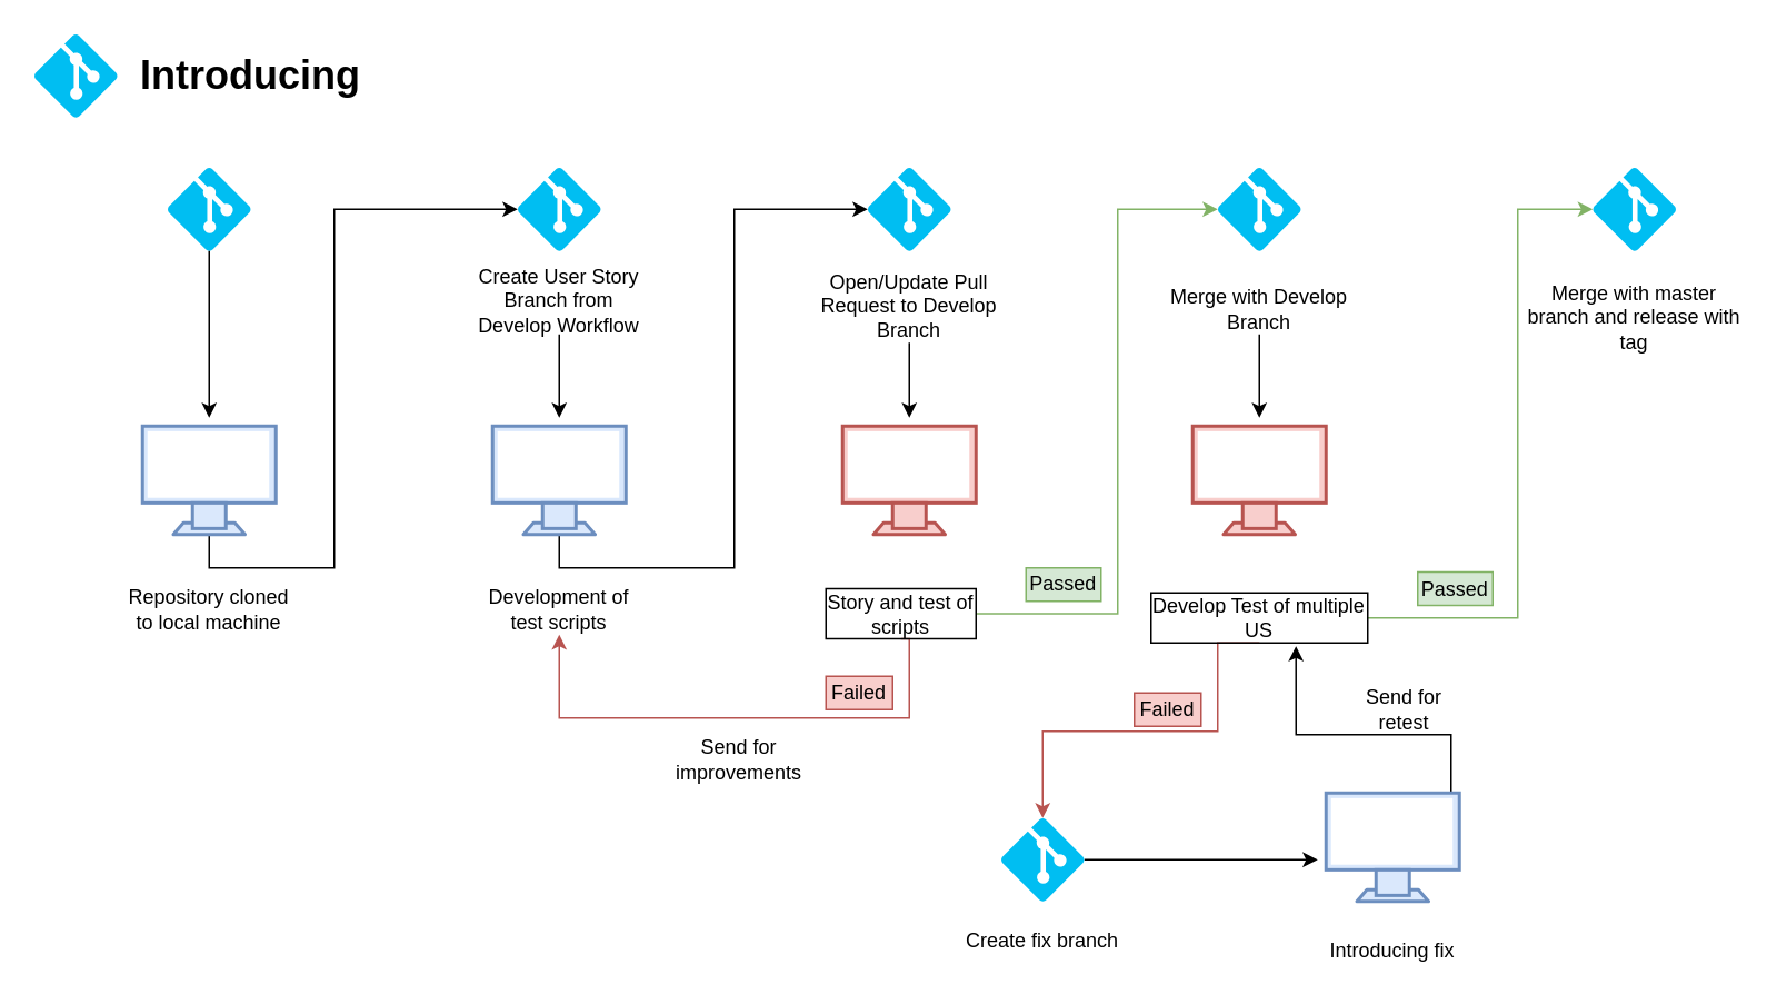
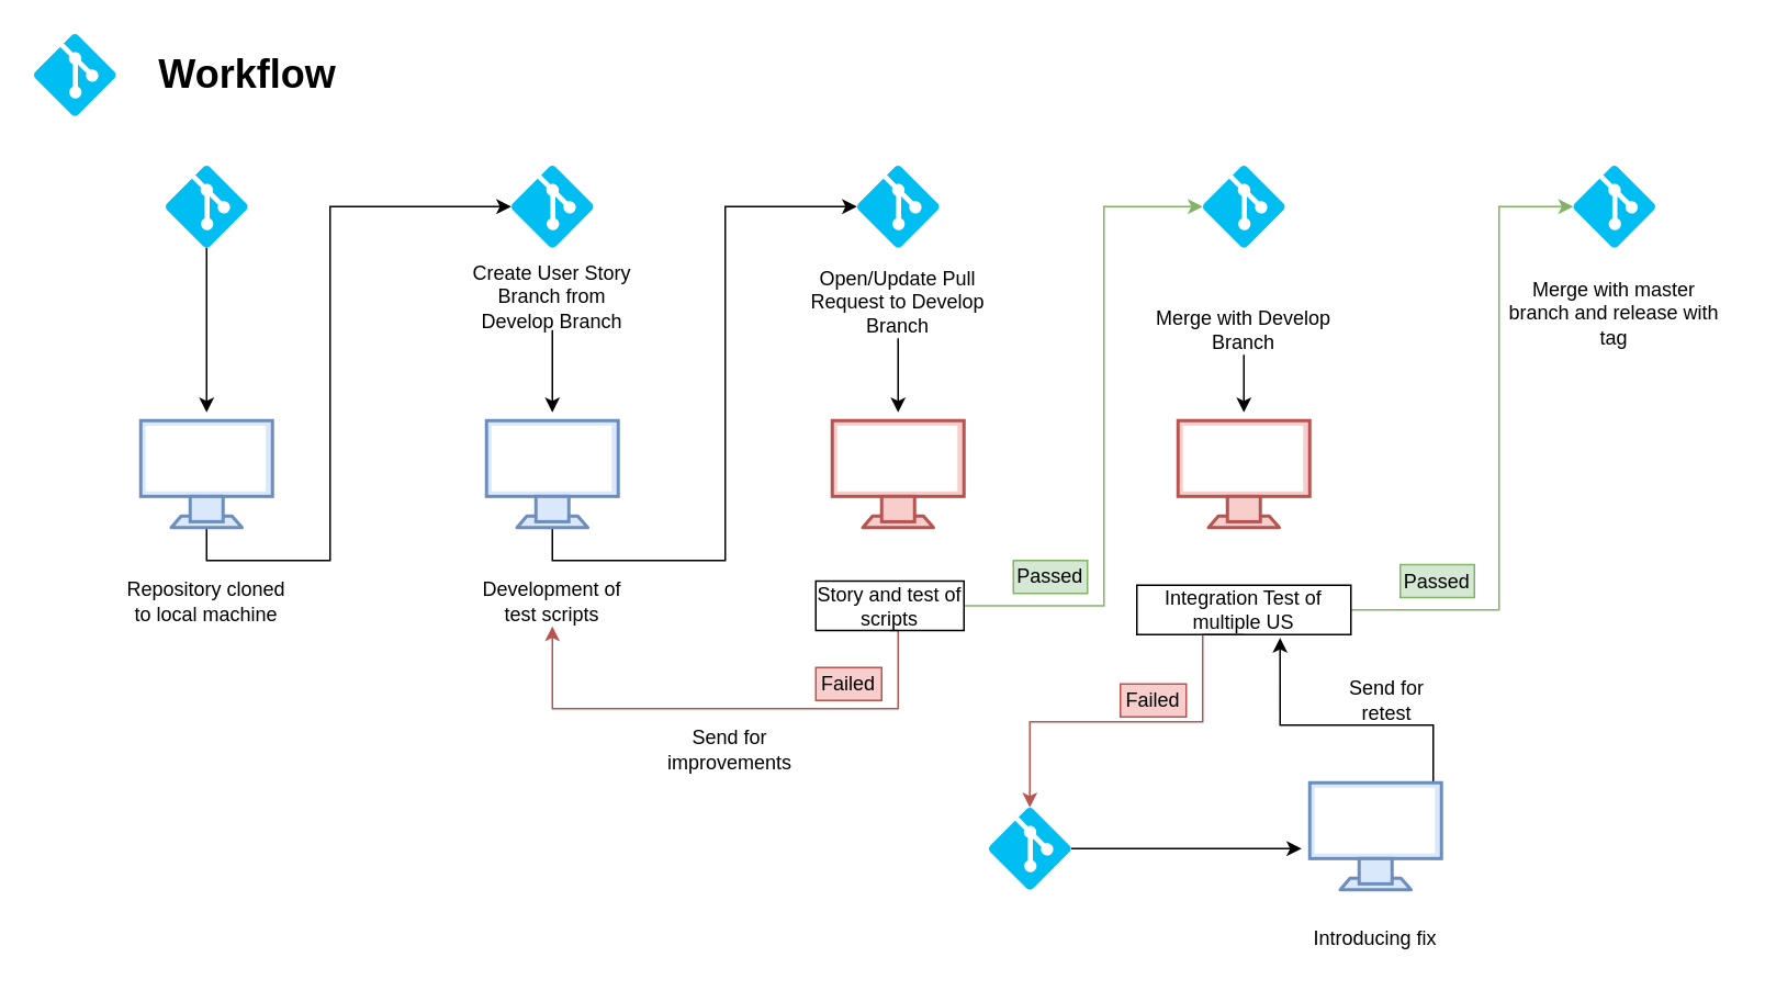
  <mxCell id="0" />
  <mxCell id="1" parent="0" />
  <mxCell id="2" value="" style="verticalLabelPosition=bottom;html=1;verticalAlign=top;align=center;strokeColor=none;fillColor=#00BEF2;shape=mxgraph.azure.git_repository;" vertex="1" parent="1"><mxGeometry x="20" y="20" width="50" height="50" as="geometry" /></mxCell>
- <mxCell id="3" value="&lt;h1&gt;Introducing&lt;/h1&gt;" style="text;html=1;strokeColor=none;fillColor=none;align=center;verticalAlign=middle;whiteSpace=wrap;rounded=0;" vertex="1" parent="1"><mxGeometry x="60" y="30" width="180" height="30" as="geometry" /></mxCell>
+ <mxCell id="3" value="&lt;h1&gt;Workflow&lt;/h1&gt;" style="text;html=1;strokeColor=none;fillColor=none;align=center;verticalAlign=middle;whiteSpace=wrap;rounded=0;" vertex="1" parent="1"><mxGeometry x="60" y="30" width="180" height="30" as="geometry" /></mxCell>
  <mxCell id="4" value="" style="verticalLabelPosition=bottom;html=1;verticalAlign=top;align=center;strokeColor=none;fillColor=#00BEF2;shape=mxgraph.azure.git_repository;" vertex="1" parent="1"><mxGeometry x="100" y="100" width="50" height="50" as="geometry" /></mxCell>
  <mxCell id="5" value="" style="endArrow=classic;html=1;exitX=0.5;exitY=1;exitDx=0;exitDy=0;exitPerimeter=0;entryX=0.5;entryY=0;entryDx=0;entryDy=0;entryPerimeter=0;" edge="1" parent="1" source="4"><mxGeometry width="50" height="50" relative="1" as="geometry"><mxPoint x="20" y="370" as="sourcePoint" /><mxPoint x="125" y="250" as="targetPoint" /></mxGeometry></mxCell>
  <mxCell id="6" style="edgeStyle=orthogonalEdgeStyle;rounded=0;orthogonalLoop=1;jettySize=auto;html=1;exitX=0.5;exitY=1;exitDx=0;exitDy=0;exitPerimeter=0;entryX=0;entryY=0.5;entryDx=0;entryDy=0;entryPerimeter=0;" edge="1" parent="1" source="7" target="9"><mxGeometry relative="1" as="geometry"><Array as="points"><mxPoint x="125" y="340" /><mxPoint x="200" y="340" /><mxPoint x="200" y="125" /></Array></mxGeometry></mxCell>
  <mxCell id="7" value="" style="verticalAlign=top;verticalLabelPosition=bottom;labelPosition=center;align=center;html=1;outlineConnect=0;fillColor=#dae8fc;strokeColor=#6c8ebf;gradientDirection=north;strokeWidth=2;shape=mxgraph.networks.monitor;" vertex="1" parent="1"><mxGeometry x="85" y="255" width="80" height="65" as="geometry" /></mxCell>
  <mxCell id="8" value="Repository cloned to local machine" style="text;html=1;strokeColor=none;fillColor=none;align=center;verticalAlign=middle;whiteSpace=wrap;rounded=0;" vertex="1" parent="1"><mxGeometry x="75" y="350" width="100" height="30" as="geometry" /></mxCell>
  <mxCell id="9" value="" style="verticalLabelPosition=bottom;html=1;verticalAlign=top;align=center;strokeColor=none;fillColor=#00BEF2;shape=mxgraph.azure.git_repository;" vertex="1" parent="1"><mxGeometry x="310" y="100" width="50" height="50" as="geometry" /></mxCell>
  <mxCell id="10" style="edgeStyle=orthogonalEdgeStyle;rounded=0;orthogonalLoop=1;jettySize=auto;html=1;exitX=0.5;exitY=1;exitDx=0;exitDy=0;" edge="1" parent="1" source="11"><mxGeometry relative="1" as="geometry"><mxPoint x="335" y="250" as="targetPoint" /></mxGeometry></mxCell>
- <mxCell id="11" value="Create User Story Branch from Develop Workflow" style="text;html=1;strokeColor=none;fillColor=none;align=center;verticalAlign=middle;whiteSpace=wrap;rounded=0;" vertex="1" parent="1"><mxGeometry x="285" y="160" width="100" height="40" as="geometry" /></mxCell>
+ <mxCell id="11" value="Create User Story Branch from Develop Branch" style="text;html=1;strokeColor=none;fillColor=none;align=center;verticalAlign=middle;whiteSpace=wrap;rounded=0;" vertex="1" parent="1"><mxGeometry x="285" y="160" width="100" height="40" as="geometry" /></mxCell>
  <mxCell id="12" style="edgeStyle=orthogonalEdgeStyle;rounded=0;orthogonalLoop=1;jettySize=auto;html=1;exitX=0.5;exitY=1;exitDx=0;exitDy=0;exitPerimeter=0;entryX=0;entryY=0.5;entryDx=0;entryDy=0;entryPerimeter=0;" edge="1" parent="1" source="13" target="15"><mxGeometry relative="1" as="geometry"><Array as="points"><mxPoint x="335" y="340" /><mxPoint x="440" y="340" /><mxPoint x="440" y="125" /></Array></mxGeometry></mxCell>
  <mxCell id="13" value="" style="verticalAlign=top;verticalLabelPosition=bottom;labelPosition=center;align=center;html=1;outlineConnect=0;fillColor=#dae8fc;strokeColor=#6c8ebf;gradientDirection=north;strokeWidth=2;shape=mxgraph.networks.monitor;" vertex="1" parent="1"><mxGeometry x="295" y="255" width="80" height="65" as="geometry" /></mxCell>
  <mxCell id="14" value="Development of test scripts" style="text;html=1;strokeColor=none;fillColor=none;align=center;verticalAlign=middle;whiteSpace=wrap;rounded=0;" vertex="1" parent="1"><mxGeometry x="285" y="355" width="100" height="20" as="geometry" /></mxCell>
  <mxCell id="15" value="" style="verticalLabelPosition=bottom;html=1;verticalAlign=top;align=center;strokeColor=none;fillColor=#00BEF2;shape=mxgraph.azure.git_repository;" vertex="1" parent="1"><mxGeometry x="520" y="100" width="50" height="50" as="geometry" /></mxCell>
  <mxCell id="16" style="edgeStyle=orthogonalEdgeStyle;rounded=0;orthogonalLoop=1;jettySize=auto;html=1;exitX=0.5;exitY=1;exitDx=0;exitDy=0;" edge="1" parent="1" source="17"><mxGeometry relative="1" as="geometry"><mxPoint x="545" y="250" as="targetPoint" /></mxGeometry></mxCell>
  <mxCell id="17" value="Open/Update Pull Request to Develop Branch" style="text;html=1;strokeColor=none;fillColor=none;align=center;verticalAlign=middle;whiteSpace=wrap;rounded=0;" vertex="1" parent="1"><mxGeometry x="475" y="160" width="140" height="45" as="geometry" /></mxCell>
  <mxCell id="18" value="" style="verticalAlign=top;verticalLabelPosition=bottom;labelPosition=center;align=center;html=1;outlineConnect=0;fillColor=#f8cecc;strokeColor=#b85450;gradientDirection=north;strokeWidth=2;shape=mxgraph.networks.monitor;" vertex="1" parent="1"><mxGeometry x="505" y="255" width="80" height="65" as="geometry" /></mxCell>
  <mxCell id="19" style="edgeStyle=orthogonalEdgeStyle;rounded=0;orthogonalLoop=1;jettySize=auto;html=1;exitX=0.5;exitY=1;exitDx=0;exitDy=0;fillColor=#f8cecc;strokeColor=#b85450;" edge="1" parent="1" source="21"><mxGeometry relative="1" as="geometry"><mxPoint x="335" y="380" as="targetPoint" /><Array as="points"><mxPoint x="545" y="383" /><mxPoint x="545" y="430" /><mxPoint x="335" y="430" /></Array></mxGeometry></mxCell>
  <mxCell id="20" style="edgeStyle=orthogonalEdgeStyle;rounded=0;orthogonalLoop=1;jettySize=auto;html=1;exitX=1;exitY=0.5;exitDx=0;exitDy=0;entryX=0;entryY=0.5;entryDx=0;entryDy=0;entryPerimeter=0;fillColor=#d5e8d4;strokeColor=#82b366;targetPerimeterSpacing=4;" edge="1" parent="1" source="21" target="23"><mxGeometry relative="1" as="geometry"><Array as="points"><mxPoint x="670" y="368" /><mxPoint x="670" y="125" /></Array></mxGeometry></mxCell>
  <mxCell id="21" value="Story and test of scripts" style="text;html=1;strokeColor=#000000;fillColor=none;align=center;verticalAlign=middle;whiteSpace=wrap;rounded=0;" vertex="1" parent="1"><mxGeometry x="495" y="352.5" width="90" height="30" as="geometry" /></mxCell>
  <mxCell id="22" value="Send for improvements" style="text;html=1;strokeColor=none;fillColor=none;align=center;verticalAlign=middle;whiteSpace=wrap;rounded=0;" vertex="1" parent="1"><mxGeometry x="393" y="440" width="100" height="30" as="geometry" /></mxCell>
  <mxCell id="23" value="" style="verticalLabelPosition=bottom;html=1;verticalAlign=top;align=center;strokeColor=none;fillColor=#00BEF2;shape=mxgraph.azure.git_repository;" vertex="1" parent="1"><mxGeometry x="730" y="100" width="50" height="50" as="geometry" /></mxCell>
  <mxCell id="24" value="Failed" style="text;html=1;strokeColor=#b85450;fillColor=#f8cecc;align=center;verticalAlign=middle;whiteSpace=wrap;rounded=0;" vertex="1" parent="1"><mxGeometry x="495" y="405" width="40" height="20" as="geometry" /></mxCell>
  <mxCell id="25" value="Passed" style="text;html=1;strokeColor=#82b366;fillColor=#d5e8d4;align=center;verticalAlign=middle;whiteSpace=wrap;rounded=0;" vertex="1" parent="1"><mxGeometry x="615" y="340" width="45" height="20" as="geometry" /></mxCell>
  <mxCell id="26" style="edgeStyle=orthogonalEdgeStyle;rounded=0;orthogonalLoop=1;jettySize=auto;html=1;targetPerimeterSpacing=4;" edge="1" parent="1" source="27"><mxGeometry relative="1" as="geometry"><mxPoint x="755" y="250" as="targetPoint" /></mxGeometry></mxCell>
- <mxCell id="27" value="Merge with Develop Branch&lt;br&gt;" style="text;html=1;strokeColor=none;fillColor=none;align=center;verticalAlign=middle;whiteSpace=wrap;rounded=0;" vertex="1" parent="1"><mxGeometry x="700" y="170" width="110" height="30" as="geometry" /></mxCell>
+ <mxCell id="27" value="Merge with Develop Branch&lt;br&gt;" style="text;html=1;strokeColor=none;fillColor=none;align=center;verticalAlign=middle;whiteSpace=wrap;rounded=0;" vertex="1" parent="1"><mxGeometry x="700" y="185" width="110" height="30" as="geometry" /></mxCell>
  <mxCell id="28" value="" style="verticalAlign=top;verticalLabelPosition=bottom;labelPosition=center;align=center;html=1;outlineConnect=0;fillColor=#f8cecc;strokeColor=#b85450;gradientDirection=north;strokeWidth=2;shape=mxgraph.networks.monitor;" vertex="1" parent="1"><mxGeometry x="715" y="255" width="80" height="65" as="geometry" /></mxCell>
  <mxCell id="29" style="edgeStyle=orthogonalEdgeStyle;rounded=0;orthogonalLoop=1;jettySize=auto;html=1;entryX=0;entryY=0.5;entryDx=0;entryDy=0;entryPerimeter=0;targetPerimeterSpacing=4;fillColor=#d5e8d4;strokeColor=#82b366;" edge="1" parent="1" source="31" target="32"><mxGeometry relative="1" as="geometry"><Array as="points"><mxPoint x="910" y="370" /><mxPoint x="910" y="125" /></Array></mxGeometry></mxCell>
  <mxCell id="30" style="edgeStyle=orthogonalEdgeStyle;rounded=0;orthogonalLoop=1;jettySize=auto;html=1;exitX=0.5;exitY=1;exitDx=0;exitDy=0;entryX=0.5;entryY=0;entryDx=0;entryDy=0;entryPerimeter=0;targetPerimeterSpacing=4;fillColor=#f8cecc;strokeColor=#b85450;" edge="1" parent="1" source="31" target="35"><mxGeometry relative="1" as="geometry"><Array as="points"><mxPoint x="730" y="385" /><mxPoint x="730" y="438" /><mxPoint x="625" y="438" /></Array></mxGeometry></mxCell>
- <mxCell id="31" value="Develop Test of multiple US" style="text;html=1;strokeColor=#000000;fillColor=none;align=center;verticalAlign=middle;whiteSpace=wrap;rounded=0;" vertex="1" parent="1"><mxGeometry x="690" y="355" width="130" height="30" as="geometry" /></mxCell>
+ <mxCell id="31" value="Integration Test of multiple US" style="text;html=1;strokeColor=#000000;fillColor=none;align=center;verticalAlign=middle;whiteSpace=wrap;rounded=0;" vertex="1" parent="1"><mxGeometry x="690" y="355" width="130" height="30" as="geometry" /></mxCell>
  <mxCell id="32" value="" style="verticalLabelPosition=bottom;html=1;verticalAlign=top;align=center;strokeColor=none;fillColor=#00BEF2;shape=mxgraph.azure.git_repository;" vertex="1" parent="1"><mxGeometry x="955" y="100" width="50" height="50" as="geometry" /></mxCell>
  <mxCell id="33" value="Passed" style="text;html=1;strokeColor=#82b366;fillColor=#d5e8d4;align=center;verticalAlign=middle;whiteSpace=wrap;rounded=0;" vertex="1" parent="1"><mxGeometry x="850" y="342.5" width="45" height="20" as="geometry" /></mxCell>
  <mxCell id="34" style="edgeStyle=orthogonalEdgeStyle;rounded=0;orthogonalLoop=1;jettySize=auto;html=1;targetPerimeterSpacing=4;" edge="1" parent="1" source="35"><mxGeometry relative="1" as="geometry"><mxPoint x="790" y="515" as="targetPoint" /></mxGeometry></mxCell>
  <mxCell id="35" value="" style="verticalLabelPosition=bottom;html=1;verticalAlign=top;align=center;strokeColor=none;fillColor=#00BEF2;shape=mxgraph.azure.git_repository;" vertex="1" parent="1"><mxGeometry x="600" y="490" width="50" height="50" as="geometry" /></mxCell>
  <mxCell id="36" value="Failed" style="text;html=1;strokeColor=#b85450;fillColor=#f8cecc;align=center;verticalAlign=middle;whiteSpace=wrap;rounded=0;" vertex="1" parent="1"><mxGeometry x="680" y="415" width="40" height="20" as="geometry" /></mxCell>
- <mxCell id="37" value="Create&amp;nbsp;fix branch" style="text;html=1;strokeColor=none;fillColor=none;align=center;verticalAlign=middle;whiteSpace=wrap;rounded=0;" vertex="1" parent="1"><mxGeometry x="570" y="554" width="110" height="20" as="geometry" /></mxCell>
  <mxCell id="38" style="edgeStyle=orthogonalEdgeStyle;rounded=0;orthogonalLoop=1;jettySize=auto;html=1;entryX=0.669;entryY=1.067;entryDx=0;entryDy=0;entryPerimeter=0;targetPerimeterSpacing=4;" edge="1" parent="1" source="39" target="31"><mxGeometry relative="1" as="geometry"><Array as="points"><mxPoint x="870" y="440" /><mxPoint x="777" y="440" /></Array></mxGeometry></mxCell>
  <mxCell id="39" value="" style="verticalAlign=top;verticalLabelPosition=bottom;labelPosition=center;align=center;html=1;outlineConnect=0;fillColor=#dae8fc;strokeColor=#6c8ebf;gradientDirection=north;strokeWidth=2;shape=mxgraph.networks.monitor;" vertex="1" parent="1"><mxGeometry x="795" y="475" width="80" height="65" as="geometry" /></mxCell>
  <mxCell id="40" value="Introducing fix" style="text;html=1;strokeColor=none;fillColor=none;align=center;verticalAlign=middle;whiteSpace=wrap;rounded=0;" vertex="1" parent="1"><mxGeometry x="785" y="560" width="100" height="20" as="geometry" /></mxCell>
  <mxCell id="41" value="Send for retest" style="text;html=1;strokeColor=none;fillColor=none;align=center;verticalAlign=middle;whiteSpace=wrap;rounded=0;" vertex="1" parent="1"><mxGeometry x="807" y="410" width="70" height="30" as="geometry" /></mxCell>
  <mxCell id="42" value="Merge with master branch and release with tag" style="text;html=1;strokeColor=none;fillColor=none;align=center;verticalAlign=middle;whiteSpace=wrap;rounded=0;" vertex="1" parent="1"><mxGeometry x="910" y="160" width="140" height="60" as="geometry" /></mxCell>
